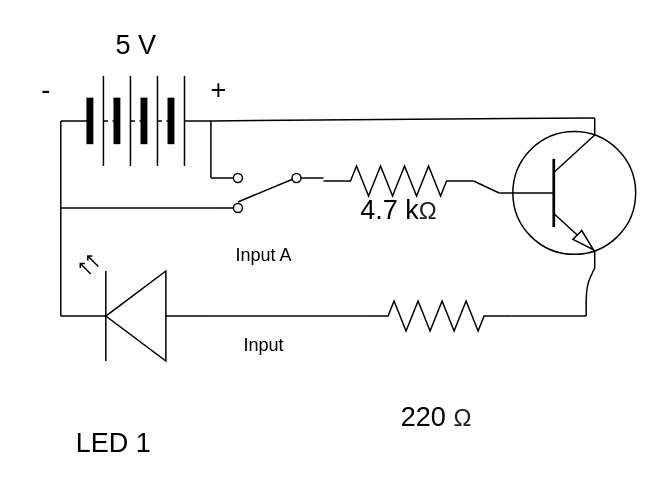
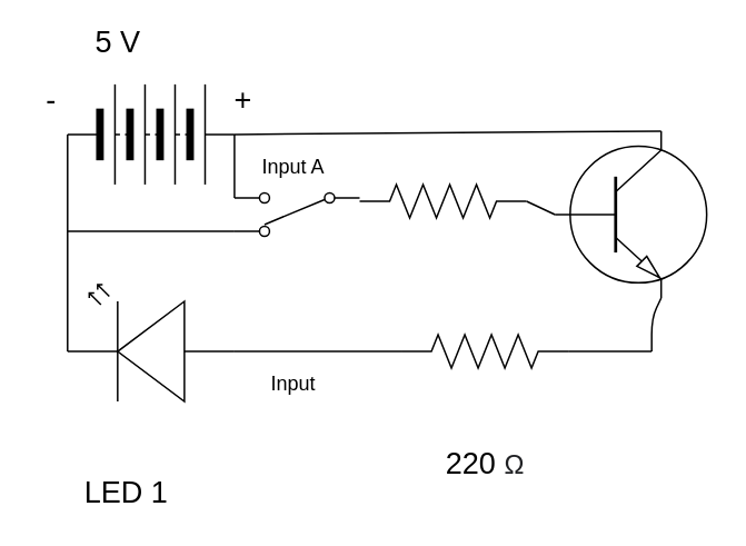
  <mxCell id="0" />
  <mxCell id="1" parent="0" />
  <mxCell id="2" style="edgeStyle=none;html=1;exitX=0;exitY=0.5;exitDx=0;exitDy=0;endArrow=none;endFill=0;startSize=3;" parent="1" source="5" edge="1"><mxGeometry relative="1" as="geometry"><mxPoint x="40" y="210" as="targetPoint" /></mxGeometry></mxCell>
  <mxCell id="3" style="edgeStyle=none;html=1;exitX=1;exitY=0.5;exitDx=0;exitDy=0;entryX=1;entryY=0.885;entryDx=0;entryDy=0;entryPerimeter=0;endArrow=none;endFill=0;startSize=6;" parent="1" source="5" target="16" edge="1"><mxGeometry relative="1" as="geometry" /></mxCell>
  <mxCell id="4" style="edgeStyle=none;html=1;exitX=1;exitY=0.5;exitDx=0;exitDy=0;entryX=0.7;entryY=0;entryDx=0;entryDy=0;entryPerimeter=0;endArrow=none;endFill=0;startSize=6;" parent="1" source="5" target="19" edge="1"><mxGeometry relative="1" as="geometry" /></mxCell>
  <mxCell id="5" value="" style="pointerEvents=1;verticalLabelPosition=bottom;shadow=0;dashed=0;align=center;html=1;verticalAlign=top;shape=mxgraph.electrical.miscellaneous.batteryStack;" parent="1" vertex="1"><mxGeometry x="40" y="50" width="100" height="60" as="geometry" /></mxCell>
  <mxCell id="6" style="edgeStyle=none;html=1;exitX=1;exitY=0.5;exitDx=0;exitDy=0;exitPerimeter=0;endArrow=none;endFill=0;startSize=6;" parent="1" source="8" edge="1"><mxGeometry relative="1" as="geometry"><mxPoint x="390" y="210" as="targetPoint" /></mxGeometry></mxCell>
  <mxCell id="7" style="edgeStyle=none;html=1;exitX=0;exitY=0.5;exitDx=0;exitDy=0;exitPerimeter=0;entryX=0;entryY=0.57;entryDx=0;entryDy=0;entryPerimeter=0;endArrow=none;endFill=0;startSize=6;" parent="1" source="8" target="9" edge="1"><mxGeometry relative="1" as="geometry" /></mxCell>
  <mxCell id="8" value="" style="pointerEvents=1;verticalLabelPosition=bottom;shadow=0;dashed=0;align=center;html=1;verticalAlign=top;shape=mxgraph.electrical.resistors.resistor_2;" parent="1" vertex="1"><mxGeometry x="240" y="200" width="100" height="20" as="geometry" /></mxCell>
  <mxCell id="9" value="" style="verticalLabelPosition=bottom;shadow=0;dashed=0;align=center;html=1;verticalAlign=top;shape=mxgraph.electrical.opto_electronics.led_2;pointerEvents=1;flipH=1;" parent="1" vertex="1"><mxGeometry x="40" y="170" width="100" height="70" as="geometry" /></mxCell>
  <mxCell id="10" value="&lt;font style=&quot;font-size: 18px&quot;&gt;-&lt;/font&gt;" style="text;html=1;resizable=0;autosize=1;align=center;verticalAlign=middle;points=[];fillColor=none;strokeColor=none;rounded=0;fontFamily=Helvetica;fontSize=11;fontColor=default;" parent="1" vertex="1"><mxGeometry x="20" y="50" width="20" height="20" as="geometry" /></mxCell>
  <mxCell id="11" value="&lt;font style=&quot;font-size: 18px&quot;&gt;+&lt;/font&gt;" style="text;html=1;resizable=0;autosize=1;align=center;verticalAlign=middle;points=[];fillColor=none;strokeColor=none;rounded=0;fontFamily=Helvetica;fontSize=11;fontColor=default;" parent="1" vertex="1"><mxGeometry x="130" y="50" width="30" height="20" as="geometry" /></mxCell>
- <mxCell id="12" value="&lt;font style=&quot;font-size: 18px&quot;&gt;5 V&lt;br&gt;&lt;/font&gt;" style="text;html=1;resizable=0;autosize=1;align=center;verticalAlign=middle;points=[];fillColor=none;strokeColor=none;rounded=0;fontFamily=Helvetica;fontSize=11;fontColor=default;" parent="1" vertex="1"><mxGeometry x="70" y="20" width="40" height="20" as="geometry" /></mxCell>
+ <mxCell id="12" value="&lt;font style=&quot;font-size: 18px&quot;&gt;5 V&lt;br&gt;&lt;/font&gt;" style="text;html=1;resizable=0;autosize=1;align=center;verticalAlign=middle;points=[];fillColor=none;strokeColor=none;rounded=0;fontFamily=Helvetica;fontSize=11;fontColor=default;" parent="1" vertex="1"><mxGeometry x="50" y="15" width="40" height="20" as="geometry" /></mxCell>
  <mxCell id="13" value="&lt;font style=&quot;font-size: 18px&quot;&gt;220&amp;nbsp;&lt;/font&gt;&lt;span style=&quot;color: rgb(32 , 33 , 36) ; font-family: &amp;#34;arial&amp;#34; , sans-serif ; font-size: 16px ; text-align: left ; background-color: rgb(255 , 255 , 255)&quot;&gt;Ω&lt;/span&gt;" style="text;html=1;resizable=0;autosize=1;align=center;verticalAlign=middle;points=[];fillColor=none;strokeColor=none;rounded=0;fontFamily=Helvetica;fontSize=11;fontColor=default;" parent="1" vertex="1"><mxGeometry x="260" y="268" width="60" height="20" as="geometry" /></mxCell>
  <mxCell id="14" value="&lt;font style=&quot;font-size: 18px&quot;&gt;LED 1&lt;/font&gt;" style="text;html=1;resizable=0;autosize=1;align=center;verticalAlign=middle;points=[];fillColor=none;strokeColor=none;rounded=0;fontFamily=Helvetica;fontSize=11;fontColor=default;" parent="1" vertex="1"><mxGeometry x="40" y="285" width="70" height="20" as="geometry" /></mxCell>
  <mxCell id="15" style="edgeStyle=none;html=1;exitX=1;exitY=0.115;exitDx=0;exitDy=0;exitPerimeter=0;endArrow=none;endFill=0;startSize=6;" parent="1" source="16" edge="1"><mxGeometry relative="1" as="geometry"><mxPoint x="40" y="138" as="targetPoint" /></mxGeometry></mxCell>
  <mxCell id="16" value="" style="pointerEvents=1;verticalLabelPosition=bottom;shadow=0;dashed=0;align=center;html=1;verticalAlign=top;shape=mxgraph.electrical.electro-mechanical.2-way_switch;rotation=-180;" parent="1" vertex="1"><mxGeometry x="140" y="115" width="75" height="26" as="geometry" /></mxCell>
  <mxCell id="17" value="Input&lt;br&gt;" style="text;html=1;resizable=0;autosize=1;align=center;verticalAlign=middle;points=[];fillColor=none;strokeColor=none;rounded=0;" parent="1" vertex="1"><mxGeometry x="150" y="220" width="50" height="20" as="geometry" /></mxCell>
  <mxCell id="18" style="edgeStyle=none;html=1;exitX=0.7;exitY=1;exitDx=0;exitDy=0;exitPerimeter=0;endArrow=none;endFill=0;startSize=6;" parent="1" source="19" edge="1"><mxGeometry relative="1" as="geometry"><mxPoint x="390" y="210" as="targetPoint" /><Array as="points"><mxPoint x="390" y="190" /></Array></mxGeometry></mxCell>
  <mxCell id="19" value="" style="verticalLabelPosition=bottom;shadow=0;dashed=0;align=center;html=1;verticalAlign=top;shape=mxgraph.electrical.transistors.npn_transistor_1;rotation=0;flipH=0;" parent="1" vertex="1"><mxGeometry x="330" y="78" width="95" height="100" as="geometry" /></mxCell>
  <mxCell id="20" style="edgeStyle=none;html=1;exitX=1;exitY=0.5;exitDx=0;exitDy=0;exitPerimeter=0;entryX=0;entryY=0.5;entryDx=0;entryDy=0;entryPerimeter=0;endArrow=none;endFill=0;startSize=6;" parent="1" source="21" target="19" edge="1"><mxGeometry relative="1" as="geometry" /></mxCell>
  <mxCell id="21" value="" style="pointerEvents=1;verticalLabelPosition=bottom;shadow=0;dashed=0;align=center;html=1;verticalAlign=top;shape=mxgraph.electrical.resistors.resistor_2;" parent="1" vertex="1"><mxGeometry x="215" y="110" width="100" height="20" as="geometry" /></mxCell>
- <mxCell id="22" value="&lt;font style=&quot;font-size: 18px&quot;&gt;4.7 k&lt;/font&gt;&lt;span style=&quot;color: rgb(32 , 33 , 36) ; font-family: &amp;#34;arial&amp;#34; , sans-serif ; font-size: 16px ; text-align: left ; background-color: rgb(255 , 255 , 255)&quot;&gt;Ω&lt;/span&gt;" style="text;html=1;resizable=0;autosize=1;align=center;verticalAlign=middle;points=[];fillColor=none;strokeColor=none;rounded=0;fontFamily=Helvetica;fontSize=11;fontColor=default;" parent="1" vertex="1"><mxGeometry x="230" y="130" width="70" height="20" as="geometry" /></mxCell>
- <mxCell id="23" value="Input A" style="text;html=1;resizable=0;autosize=1;align=center;verticalAlign=middle;points=[];fillColor=none;strokeColor=none;rounded=0;" vertex="1" parent="1"><mxGeometry x="150" y="160" width="50" height="20" as="geometry" /></mxCell>
+ <mxCell id="23" value="Input A" style="text;html=1;resizable=0;autosize=1;align=center;verticalAlign=middle;points=[];fillColor=none;strokeColor=none;rounded=0;" vertex="1" parent="1"><mxGeometry x="150" y="90" width="50" height="20" as="geometry" /></mxCell>
